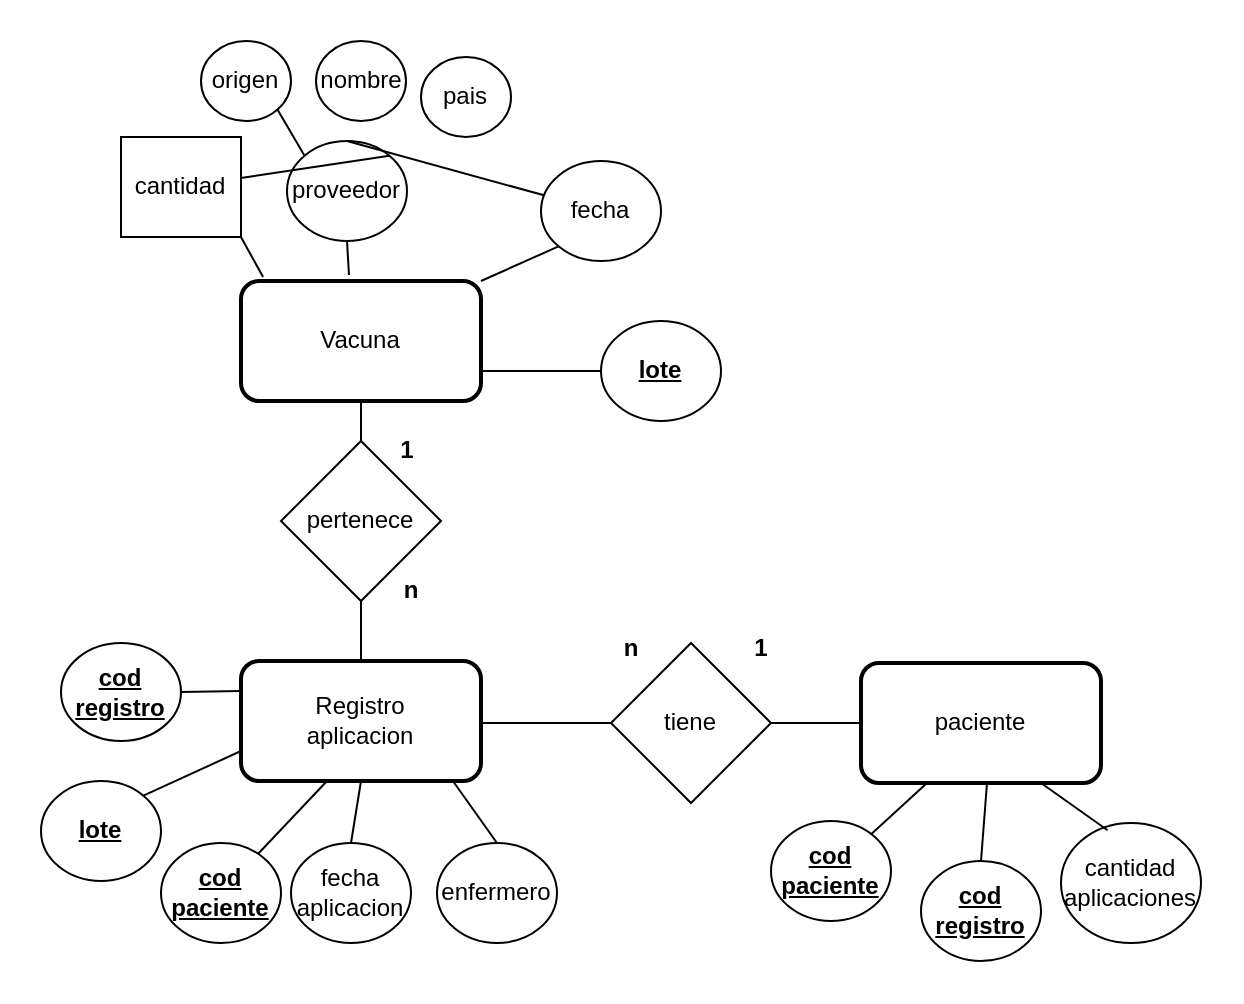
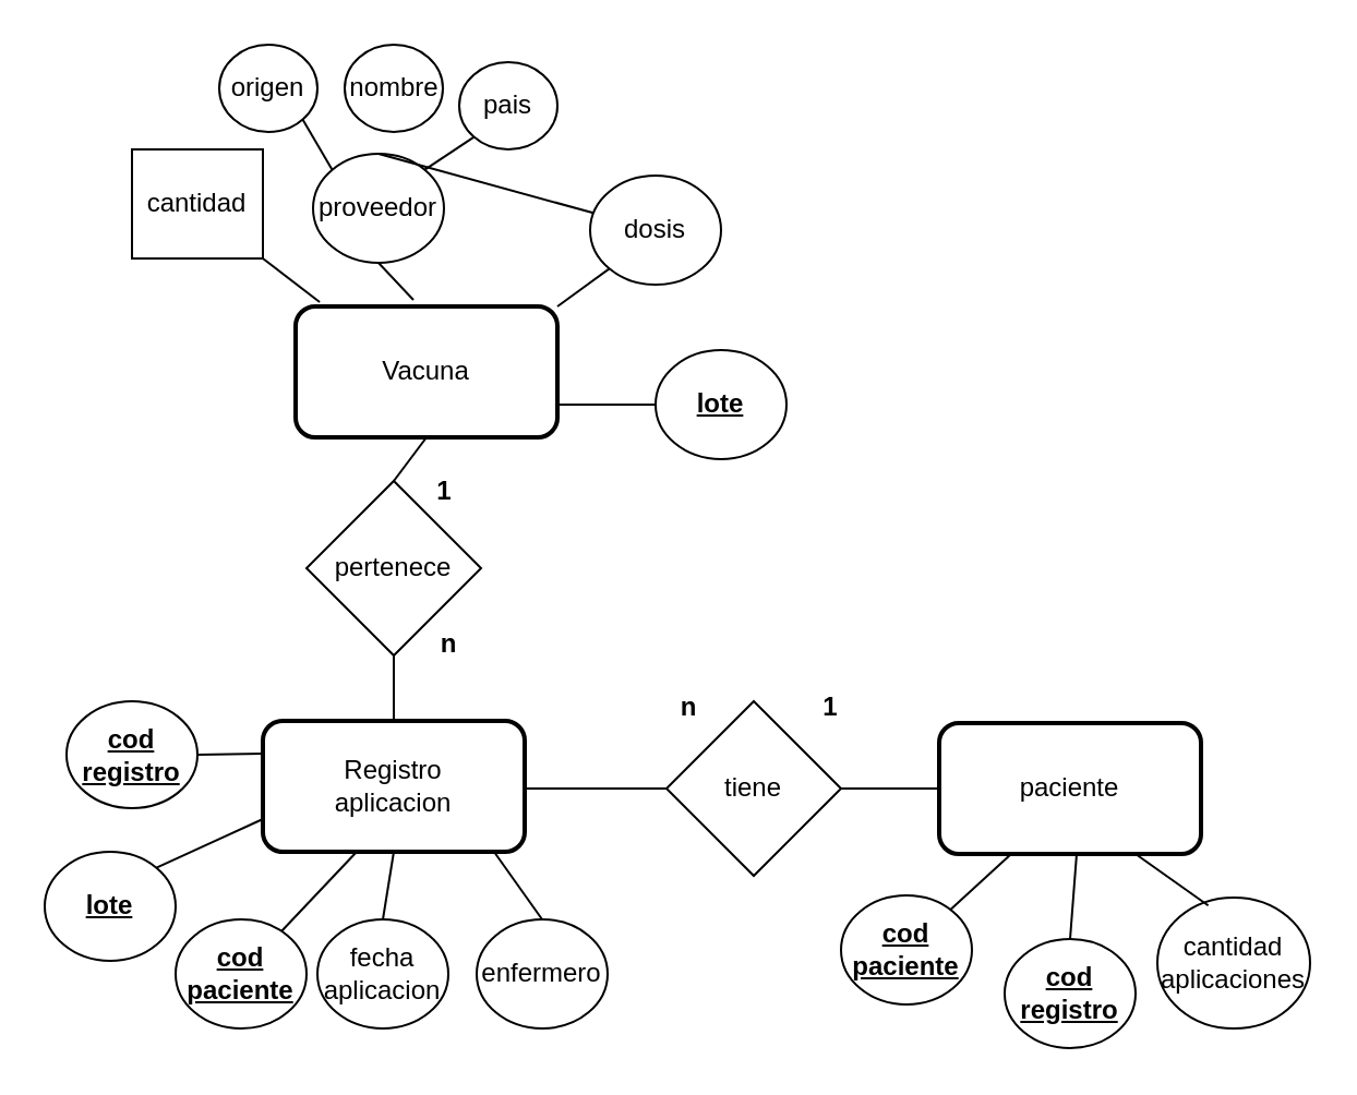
  <mxCell id="0" />
  <mxCell id="1" parent="0" />
  <mxCell id="2" value="cantidad" style="whiteSpace=wrap;html=1;rounded=0;" vertex="1" parent="1"><mxGeometry x="60" y="68" width="60" height="50" as="geometry" /></mxCell>
  <mxCell id="3" value="" style="endArrow=none;html=1;rounded=0;exitX=0.092;exitY=-0.033;exitDx=0;exitDy=0;entryX=1;entryY=1;entryDx=0;entryDy=0;exitPerimeter=0;" edge="1" parent="1" source="4" target="2"><mxGeometry width="50" height="50" relative="1" as="geometry"><mxPoint x="-180" y="220" as="sourcePoint" /><mxPoint x="100" y="110" as="targetPoint" /><Array as="points" /></mxGeometry></mxCell>
- <mxCell id="4" value="Vacuna" style="rounded=1;whiteSpace=wrap;html=1;strokeWidth=2;" vertex="1" parent="1"><mxGeometry x="120" y="140" width="120" height="60" as="geometry" /></mxCell>
+ <mxCell id="4" value="Vacuna" style="rounded=1;whiteSpace=wrap;html=1;strokeWidth=2;" vertex="1" parent="1"><mxGeometry x="135" y="140" width="120" height="60" as="geometry" /></mxCell>
  <mxCell id="5" value="" style="endArrow=none;html=1;rounded=0;exitX=1;exitY=0.75;exitDx=0;exitDy=0;entryX=0;entryY=0.5;entryDx=0;entryDy=0;" edge="1" parent="1" source="4" target="8"><mxGeometry width="50" height="50" relative="1" as="geometry"><mxPoint x="133" y="200" as="sourcePoint" /><mxPoint x="120" y="241" as="targetPoint" /></mxGeometry></mxCell>
- <mxCell id="6" value="fecha" style="ellipse;whiteSpace=wrap;html=1;" vertex="1" parent="1"><mxGeometry x="270" y="80" width="60" height="50" as="geometry" /></mxCell>
+ <mxCell id="6" value="dosis" style="ellipse;whiteSpace=wrap;html=1;" vertex="1" parent="1"><mxGeometry x="270" y="80" width="60" height="50" as="geometry" /></mxCell>
  <mxCell id="7" value="" style="endArrow=none;html=1;rounded=0;exitX=1;exitY=0;exitDx=0;exitDy=0;entryX=0;entryY=1;entryDx=0;entryDy=0;" edge="1" parent="1" target="6" source="4"><mxGeometry width="50" height="50" relative="1" as="geometry"><mxPoint x="163" y="200" as="sourcePoint" /><mxPoint x="130" y="251" as="targetPoint" /><Array as="points" /></mxGeometry></mxCell>
  <mxCell id="8" value="&lt;u&gt;&lt;b&gt;lote&lt;/b&gt;&lt;/u&gt;" style="ellipse;whiteSpace=wrap;html=1;" vertex="1" parent="1"><mxGeometry x="300" y="160" width="60" height="50" as="geometry" /></mxCell>
  <mxCell id="9" value="proveedor" style="ellipse;whiteSpace=wrap;html=1;" vertex="1" parent="1"><mxGeometry x="143" y="70" width="60" height="50" as="geometry" /></mxCell>
  <mxCell id="10" value="" style="endArrow=none;html=1;rounded=0;exitX=0.45;exitY=-0.05;exitDx=0;exitDy=0;entryX=0.5;entryY=1;entryDx=0;entryDy=0;exitPerimeter=0;" edge="1" parent="1" target="9" source="4"><mxGeometry width="50" height="50" relative="1" as="geometry"><mxPoint x="140" y="140" as="sourcePoint" /><mxPoint x="120" y="61" as="targetPoint" /><Array as="points" /></mxGeometry></mxCell>
  <mxCell id="11" value="origen" style="ellipse;whiteSpace=wrap;html=1;" vertex="1" parent="1"><mxGeometry x="100" width="45" height="40" as="geometry" y="20" /></mxCell>
  <mxCell id="12" value="nombre" style="ellipse;whiteSpace=wrap;html=1;" vertex="1" parent="1"><mxGeometry x="157.5" width="45" height="40" as="geometry" y="20" /></mxCell>
  <mxCell id="13" value="pais" style="ellipse;whiteSpace=wrap;html=1;" vertex="1" parent="1"><mxGeometry x="210" y="28" width="45" height="40" as="geometry" /></mxCell>
  <mxCell id="14" value="" style="endArrow=none;html=1;rounded=0;exitX=0.5;exitY=0;exitDx=0;exitDy=0;" edge="1" parent="1" source="9" target="6"><mxGeometry width="50" height="50" relative="1" as="geometry"><mxPoint x="120" y="110" as="sourcePoint" /><mxPoint x="170" y="60" as="targetPoint" /></mxGeometry></mxCell>
  <mxCell id="15" value="" style="endArrow=none;html=1;rounded=0;exitX=0;exitY=0;exitDx=0;exitDy=0;entryX=1;entryY=1;entryDx=0;entryDy=0;" edge="1" parent="1" source="9" target="11"><mxGeometry width="50" height="50" relative="1" as="geometry"><mxPoint x="70" y="120" as="sourcePoint" /><mxPoint x="120" y="60" as="targetPoint" /></mxGeometry></mxCell>
- <mxCell id="16" value="" style="endArrow=none;html=1;rounded=0;exitX=1;exitY=0;exitDx=0;exitDy=0;" edge="1" parent="1" source="9" target="2"><mxGeometry width="50" height="50" relative="1" as="geometry"><mxPoint x="170" y="210" as="sourcePoint" /><mxPoint x="220" y="160" as="targetPoint" /></mxGeometry></mxCell>
+ <mxCell id="16" value="" style="endArrow=none;html=1;rounded=0;entryX=0;entryY=1;entryDx=0;entryDy=0;exitX=1;exitY=0;exitDx=0;exitDy=0;" edge="1" parent="1" source="9" target="13"><mxGeometry width="50" height="50" relative="1" as="geometry"><mxPoint x="170" y="210" as="sourcePoint" /><mxPoint x="220" y="160" as="targetPoint" /></mxGeometry></mxCell>
  <mxCell id="17" value="pertenece" style="rhombus;whiteSpace=wrap;html=1;rotation=0;" vertex="1" parent="1"><mxGeometry x="140" y="220" width="80" height="80" as="geometry" /></mxCell>
  <mxCell id="18" value="" style="endArrow=none;html=1;rounded=0;exitX=0.5;exitY=1;exitDx=0;exitDy=0;" edge="1" parent="1" source="17"><mxGeometry width="50" height="50" relative="1" as="geometry"><mxPoint x="255" y="370" as="sourcePoint" /><mxPoint x="180" y="350" as="targetPoint" /></mxGeometry></mxCell>
  <mxCell id="19" value="&lt;b&gt;1&lt;/b&gt;" style="text;html=1;align=center;verticalAlign=middle;resizable=0;points=[];autosize=1;strokeColor=none;fillColor=none;" vertex="1" parent="1"><mxGeometry x="188" y="210" width="30" height="30" as="geometry" /></mxCell>
  <mxCell id="20" value="&lt;b&gt;n&lt;/b&gt;" style="text;html=1;align=center;verticalAlign=middle;resizable=0;points=[];autosize=1;strokeColor=none;fillColor=none;" vertex="1" parent="1"><mxGeometry x="190" y="280" width="30" height="30" as="geometry" /></mxCell>
  <mxCell id="21" value="" style="endArrow=none;html=1;rounded=0;exitX=0.5;exitY=0;exitDx=0;exitDy=0;entryX=0.5;entryY=1;entryDx=0;entryDy=0;" edge="1" parent="1" source="17" target="4"><mxGeometry width="50" height="50" relative="1" as="geometry"><mxPoint x="270" y="342" as="sourcePoint" /><mxPoint x="220" y="302" as="targetPoint" /></mxGeometry></mxCell>
  <mxCell id="22" value="Registro&lt;div&gt;aplicacion&lt;/div&gt;" style="rounded=1;whiteSpace=wrap;html=1;strokeWidth=2;" vertex="1" parent="1"><mxGeometry x="120" y="330" width="120" height="60" as="geometry" /></mxCell>
  <mxCell id="23" value="tiene" style="rhombus;whiteSpace=wrap;html=1;" vertex="1" parent="1"><mxGeometry x="305" y="321" width="80" height="80" as="geometry" /></mxCell>
  <mxCell id="24" value="" style="endArrow=none;html=1;rounded=0;exitX=0;exitY=0.5;exitDx=0;exitDy=0;entryX=1;entryY=0.5;entryDx=0;entryDy=0;" edge="1" parent="1" source="23"><mxGeometry width="50" height="50" relative="1" as="geometry"><mxPoint x="500" y="391" as="sourcePoint" /><mxPoint x="240" y="361" as="targetPoint" /></mxGeometry></mxCell>
  <mxCell id="25" value="&lt;b&gt;n&lt;/b&gt;" style="text;html=1;align=center;verticalAlign=middle;resizable=0;points=[];autosize=1;strokeColor=none;fillColor=none;" vertex="1" parent="1"><mxGeometry x="300" y="309" width="30" height="30" as="geometry" /></mxCell>
  <mxCell id="26" value="&lt;b&gt;1&lt;/b&gt;" style="text;html=1;align=center;verticalAlign=middle;resizable=0;points=[];autosize=1;strokeColor=none;fillColor=none;" vertex="1" parent="1"><mxGeometry x="365" y="309" width="30" height="30" as="geometry" /></mxCell>
  <mxCell id="27" value="paciente" style="rounded=1;whiteSpace=wrap;html=1;strokeWidth=2;" vertex="1" parent="1"><mxGeometry x="430" y="331" width="120" height="60" as="geometry" /></mxCell>
  <mxCell id="28" value="" style="endArrow=none;html=1;rounded=0;exitX=1;exitY=0.5;exitDx=0;exitDy=0;" edge="1" parent="1" source="23"><mxGeometry width="50" height="50" relative="1" as="geometry"><mxPoint x="480" y="401" as="sourcePoint" /><mxPoint x="430" y="361" as="targetPoint" /></mxGeometry></mxCell>
  <mxCell id="29" value="" style="endArrow=none;html=1;rounded=0;exitX=0;exitY=0.25;exitDx=0;exitDy=0;" edge="1" parent="1" target="30" source="22"><mxGeometry width="50" height="50" relative="1" as="geometry"><mxPoint x="125" y="391" as="sourcePoint" /><mxPoint x="125" y="431" as="targetPoint" /></mxGeometry></mxCell>
  <mxCell id="30" value="&lt;b&gt;&lt;u&gt;cod&lt;/u&gt;&lt;/b&gt;&lt;div&gt;&lt;b&gt;&lt;u&gt;registro&lt;/u&gt;&lt;/b&gt;&lt;/div&gt;" style="ellipse;whiteSpace=wrap;html=1;" vertex="1" parent="1"><mxGeometry x="30" y="321" width="60" height="49" as="geometry" /></mxCell>
  <mxCell id="31" value="&lt;u&gt;&lt;b&gt;lote&lt;/b&gt;&lt;/u&gt;" style="ellipse;whiteSpace=wrap;html=1;" vertex="1" parent="1"><mxGeometry x="20" y="390" width="60" height="50" as="geometry" /></mxCell>
  <mxCell id="32" value="" style="endArrow=none;html=1;rounded=0;exitX=0;exitY=0.75;exitDx=0;exitDy=0;entryX=1;entryY=0;entryDx=0;entryDy=0;" edge="1" parent="1" target="31" source="22"><mxGeometry width="50" height="50" relative="1" as="geometry"><mxPoint x="155" y="391" as="sourcePoint" /><mxPoint x="122" y="442" as="targetPoint" /><Array as="points" /></mxGeometry></mxCell>
  <mxCell id="33" value="" style="endArrow=none;html=1;rounded=0;exitX=0;exitY=1;exitDx=0;exitDy=0;" edge="1" parent="1" target="34"><mxGeometry width="50" height="50" relative="1" as="geometry"><mxPoint x="163" y="390" as="sourcePoint" /><mxPoint x="163" y="430" as="targetPoint" /></mxGeometry></mxCell>
  <mxCell id="34" value="&lt;b&gt;&lt;u&gt;cod&lt;/u&gt;&lt;/b&gt;&lt;div&gt;&lt;b&gt;&lt;u&gt;paciente&lt;/u&gt;&lt;/b&gt;&lt;/div&gt;" style="ellipse;whiteSpace=wrap;html=1;" vertex="1" parent="1"><mxGeometry x="80" y="421" width="60" height="50" as="geometry" /></mxCell>
  <mxCell id="35" value="fecha&lt;div&gt;aplicacion&lt;/div&gt;" style="ellipse;whiteSpace=wrap;html=1;" vertex="1" parent="1"><mxGeometry x="145" y="421" width="60" height="50" as="geometry" /></mxCell>
  <mxCell id="36" value="" style="endArrow=none;html=1;rounded=0;exitX=0.5;exitY=1;exitDx=0;exitDy=0;entryX=0.5;entryY=0;entryDx=0;entryDy=0;" edge="1" parent="1" target="35" source="22"><mxGeometry width="50" height="50" relative="1" as="geometry"><mxPoint x="193" y="390" as="sourcePoint" /><mxPoint x="160" y="441" as="targetPoint" /><Array as="points" /></mxGeometry></mxCell>
  <mxCell id="37" value="" style="endArrow=none;html=1;rounded=0;exitX=0;exitY=1;exitDx=0;exitDy=0;" edge="1" parent="1" target="38"><mxGeometry width="50" height="50" relative="1" as="geometry"><mxPoint x="463" y="391" as="sourcePoint" /><mxPoint x="463" y="431" as="targetPoint" /></mxGeometry></mxCell>
  <mxCell id="38" value="&lt;b&gt;&lt;u&gt;cod&lt;/u&gt;&lt;/b&gt;&lt;div&gt;&lt;b&gt;&lt;u&gt;paciente&lt;/u&gt;&lt;/b&gt;&lt;/div&gt;" style="ellipse;whiteSpace=wrap;html=1;" vertex="1" parent="1"><mxGeometry x="385" y="410" width="60" height="50" as="geometry" /></mxCell>
  <mxCell id="39" value="&lt;b&gt;&lt;u&gt;cod&lt;/u&gt;&lt;/b&gt;&lt;div&gt;&lt;b&gt;&lt;u&gt;registro&lt;/u&gt;&lt;/b&gt;&lt;/div&gt;" style="ellipse;whiteSpace=wrap;html=1;" vertex="1" parent="1"><mxGeometry x="460" y="430" width="60" height="50" as="geometry" /></mxCell>
  <mxCell id="40" value="" style="endArrow=none;html=1;rounded=0;exitX=0.25;exitY=1;exitDx=0;exitDy=0;entryX=0.5;entryY=0;entryDx=0;entryDy=0;" edge="1" parent="1" target="39"><mxGeometry width="50" height="50" relative="1" as="geometry"><mxPoint x="493" y="391" as="sourcePoint" /><mxPoint x="460" y="442" as="targetPoint" /><Array as="points" /></mxGeometry></mxCell>
  <mxCell id="41" value="enfermero" style="ellipse;whiteSpace=wrap;html=1;" vertex="1" parent="1"><mxGeometry x="218" y="421" width="60" height="50" as="geometry" /></mxCell>
  <mxCell id="42" value="" style="endArrow=none;html=1;rounded=0;exitX=0.883;exitY=1;exitDx=0;exitDy=0;entryX=0.5;entryY=0;entryDx=0;entryDy=0;exitPerimeter=0;" edge="1" parent="1" target="41" source="22"><mxGeometry width="50" height="50" relative="1" as="geometry"><mxPoint x="243" y="400" as="sourcePoint" /><mxPoint x="210" y="451" as="targetPoint" /><Array as="points" /></mxGeometry></mxCell>
  <mxCell id="43" value="cantidad aplicaciones" style="ellipse;whiteSpace=wrap;html=1;" vertex="1" parent="1"><mxGeometry x="530" y="411" width="70" height="60" as="geometry" /></mxCell>
  <mxCell id="44" value="" style="endArrow=none;html=1;rounded=0;exitX=0.75;exitY=1;exitDx=0;exitDy=0;entryX=0.333;entryY=0.06;entryDx=0;entryDy=0;entryPerimeter=0;" edge="1" parent="1" target="43" source="27"><mxGeometry width="50" height="50" relative="1" as="geometry"><mxPoint x="543" y="390" as="sourcePoint" /><mxPoint x="510" y="441" as="targetPoint" /><Array as="points" /></mxGeometry></mxCell>
